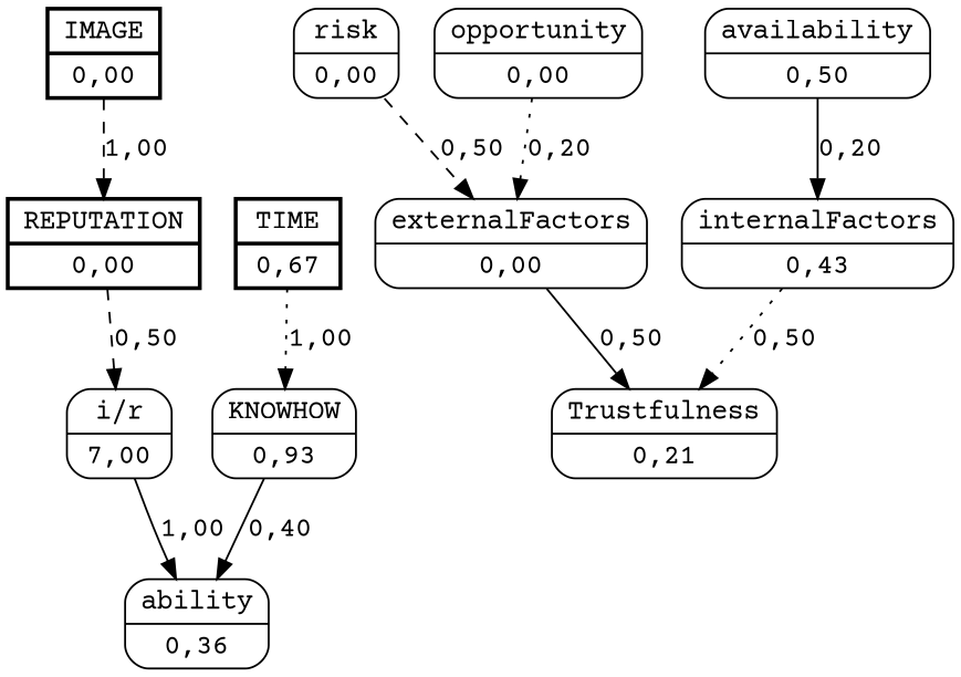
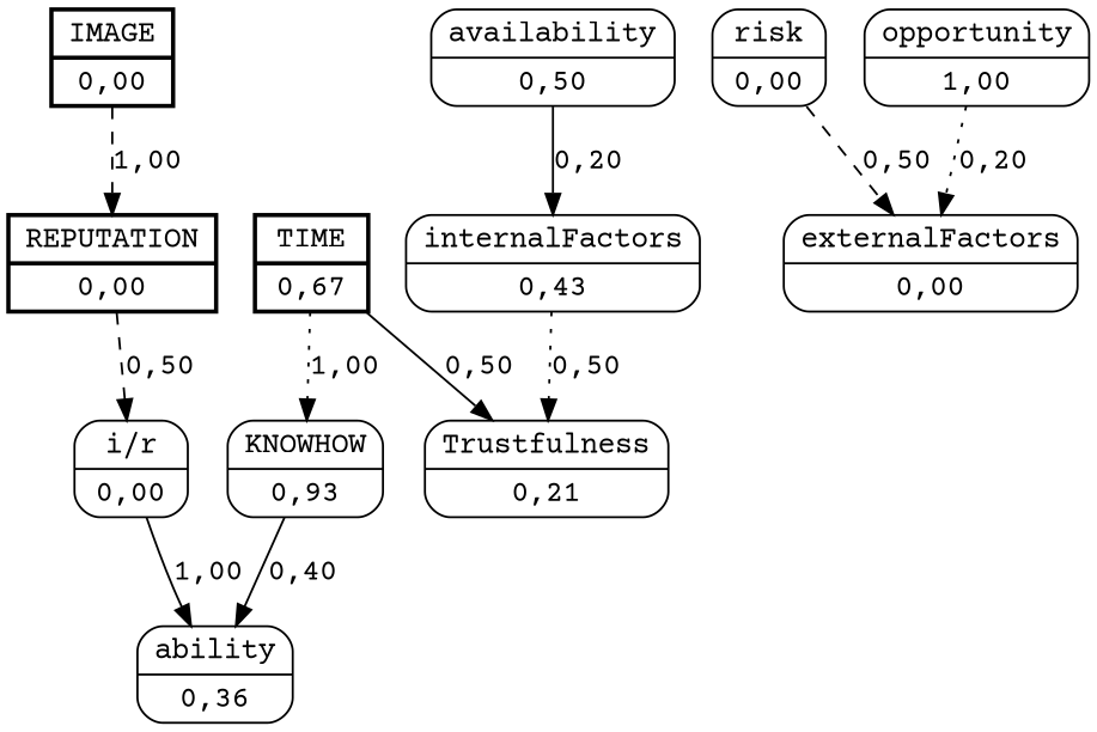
  digraph {
    fontname="Courier Prime"
    node [fontname="Courier Prime" shape=record style=rounded]
    edge [fontname="Courier Prime" style=solid]
    n1 [label="{IMAGE | 0,00}" penwidth=2 peripheries=2 style=bold]
    n2 [label="{REPUTATION | 0,00}" penwidth=2 peripheries=2 style=bold]
-   n3 [label="{i/r | 7,00}"]
+   n3 [label="{i/r | 0,00}"]
    n4 [label="{ability | 0,36}"]
    n5 [label="{KNOWHOW | 0,93}"]
    n6 [label="{TIME | 0,67}" penwidth=2 peripheries=2 style=bold]
    n7 [label="{internalFactors | 0,43}"]
    n8 [label="{Trustfulness | 0,21}"]
    n9 [label="{availability | 0,50}"]
    n10 [label="{risk | 0,00}"]
    n11 [label="{externalFactors | 0,00}"]
-   n12 [label="{opportunity | 0,00}"]
+   n12 [label="{opportunity | 1,00}"]
    n1 -> n2 [label="1,00" style=dashed]
    n2 -> n3 [label="0,50" style=dashed]
    n3 -> n4 [label="1,00"]
    n5 -> n4 [label="0,40"]
    n6 -> n5 [label="1,00" style=dotted]
    n7 -> n8 [label="0,50" style=dotted]
    n9 -> n7 [label="0,20"]
    n10 -> n11 [label="0,50" style=dashed]
-   n11 -> n8 [label="0,50"]
+   n6 -> n8 [label="0,50"]
    n12 -> n11 [label="0,20" style=dotted]
  }
